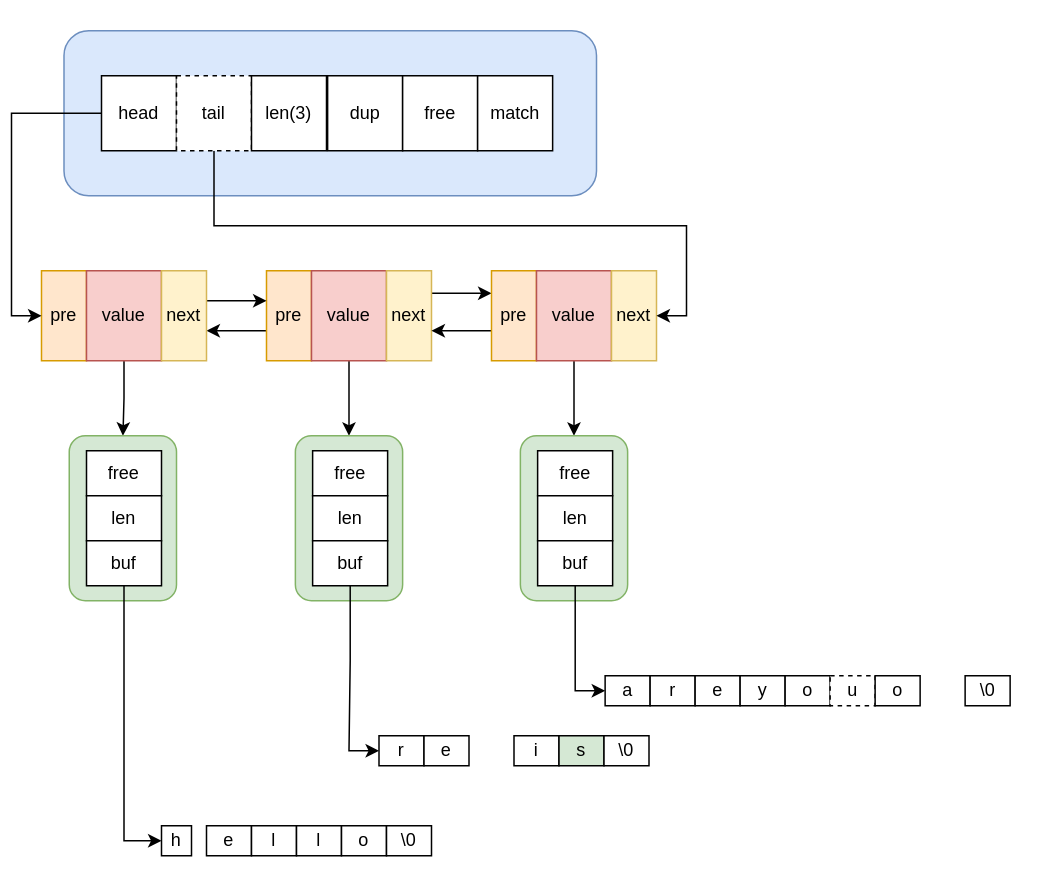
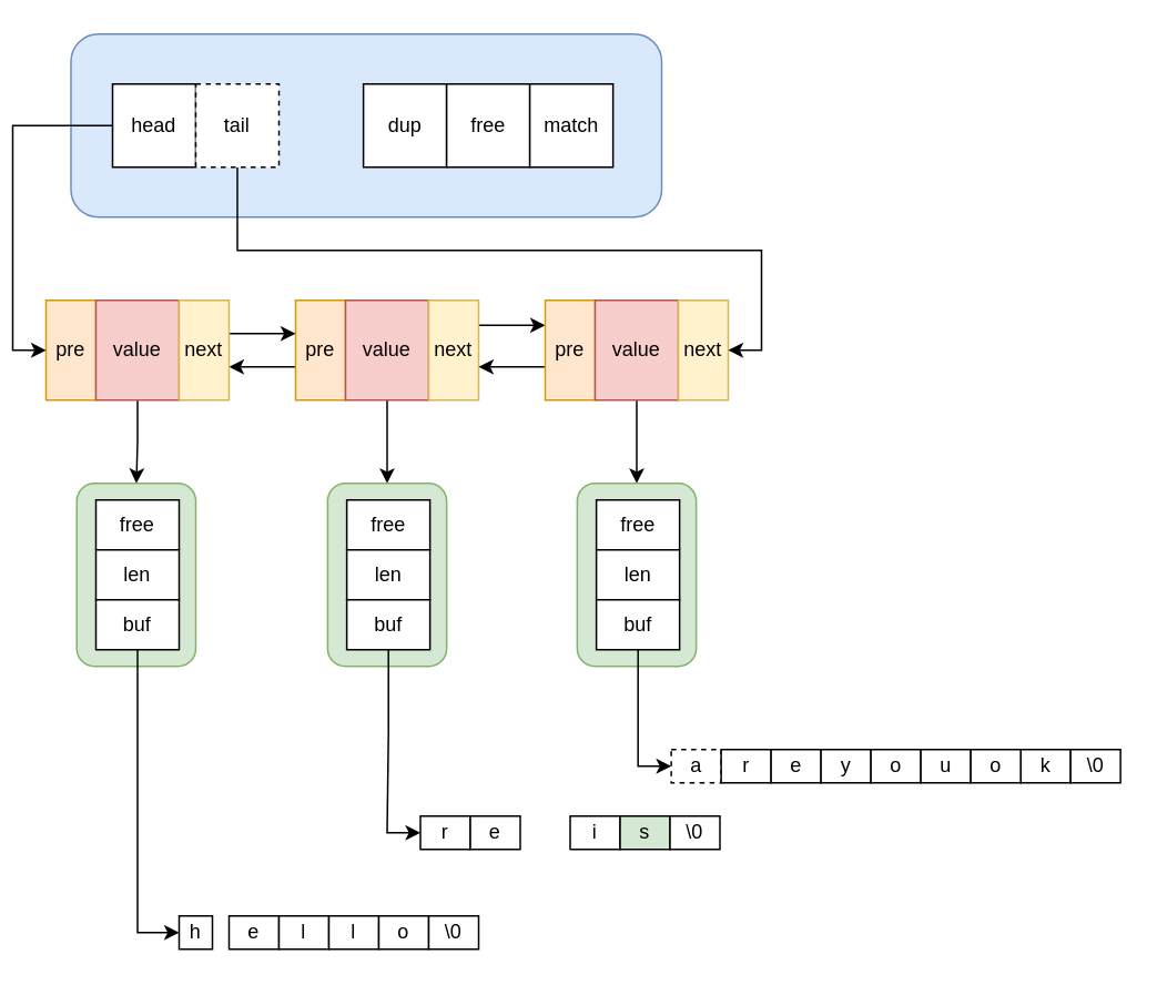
  <mxCell id="0" />
  <mxCell id="1" parent="0" />
  <mxCell id="2" value="" style="edgeStyle=orthogonalEdgeStyle;rounded=0;orthogonalLoop=1;jettySize=auto;html=1;" edge="1" parent="1" source="3" target="17"><mxGeometry relative="1" as="geometry"><Array as="points"><mxPoint x="150" y="220" /><mxPoint x="150" y="220" /></Array></mxGeometry></mxCell>
  <mxCell id="3" value="pre" style="rounded=0;whiteSpace=wrap;html=1;fillColor=#ffe6cc;strokeColor=#d79b00;" vertex="1" parent="1"><mxGeometry x="170" y="180" width="30" height="60" as="geometry" /></mxCell>
  <mxCell id="4" style="edgeStyle=orthogonalEdgeStyle;rounded=0;orthogonalLoop=1;jettySize=auto;html=1;entryX=0.5;entryY=0;entryDx=0;entryDy=0;" edge="1" parent="1" source="5" target="29"><mxGeometry relative="1" as="geometry" /></mxCell>
  <mxCell id="5" value="value" style="rounded=0;whiteSpace=wrap;html=1;fillColor=#f8cecc;strokeColor=#b85450;" vertex="1" parent="1"><mxGeometry x="200" y="180" width="50" height="60" as="geometry" /></mxCell>
  <mxCell id="6" style="edgeStyle=orthogonalEdgeStyle;rounded=0;orthogonalLoop=1;jettySize=auto;html=1;entryX=0;entryY=0.25;entryDx=0;entryDy=0;" edge="1" parent="1" source="7" target="9"><mxGeometry relative="1" as="geometry"><Array as="points"><mxPoint x="300" y="195" /><mxPoint x="300" y="195" /></Array></mxGeometry></mxCell>
  <mxCell id="7" value="next" style="rounded=0;whiteSpace=wrap;html=1;fillColor=#fff2cc;strokeColor=#d6b656;" vertex="1" parent="1"><mxGeometry x="250" y="180" width="30" height="60" as="geometry" /></mxCell>
  <mxCell id="8" value="" style="edgeStyle=orthogonalEdgeStyle;rounded=0;orthogonalLoop=1;jettySize=auto;html=1;" edge="1" parent="1" source="9" target="7"><mxGeometry relative="1" as="geometry"><Array as="points"><mxPoint x="310" y="220" /><mxPoint x="310" y="220" /></Array></mxGeometry></mxCell>
  <mxCell id="9" value="pre" style="rounded=0;whiteSpace=wrap;html=1;fillColor=#ffe6cc;strokeColor=#d79b00;" vertex="1" parent="1"><mxGeometry x="320" y="180" width="30" height="60" as="geometry" /></mxCell>
  <mxCell id="10" style="edgeStyle=orthogonalEdgeStyle;rounded=0;orthogonalLoop=1;jettySize=auto;html=1;entryX=0.5;entryY=0;entryDx=0;entryDy=0;" edge="1" parent="1" source="11" target="39"><mxGeometry relative="1" as="geometry" /></mxCell>
  <mxCell id="11" value="value" style="rounded=0;whiteSpace=wrap;html=1;fillColor=#f8cecc;strokeColor=#b85450;" vertex="1" parent="1"><mxGeometry x="350" y="180" width="50" height="60" as="geometry" /></mxCell>
  <mxCell id="12" value="next" style="rounded=0;whiteSpace=wrap;html=1;fillColor=#fff2cc;strokeColor=#d6b656;" vertex="1" parent="1"><mxGeometry x="400" y="180" width="30" height="60" as="geometry" /></mxCell>
  <mxCell id="13" value="pre" style="rounded=0;whiteSpace=wrap;html=1;fillColor=#ffe6cc;strokeColor=#d79b00;" vertex="1" parent="1"><mxGeometry x="20" y="180" width="30" height="60" as="geometry" /></mxCell>
  <mxCell id="14" value="" style="edgeStyle=orthogonalEdgeStyle;rounded=0;orthogonalLoop=1;jettySize=auto;html=1;" edge="1" parent="1" source="15" target="18"><mxGeometry relative="1" as="geometry" /></mxCell>
  <mxCell id="15" value="value" style="rounded=0;whiteSpace=wrap;html=1;fillColor=#f8cecc;strokeColor=#b85450;" vertex="1" parent="1"><mxGeometry x="50" y="180" width="50" height="60" as="geometry" /></mxCell>
  <mxCell id="16" style="edgeStyle=orthogonalEdgeStyle;rounded=0;orthogonalLoop=1;jettySize=auto;html=1;" edge="1" parent="1" source="17"><mxGeometry relative="1" as="geometry"><mxPoint x="170" y="200" as="targetPoint" /><Array as="points"><mxPoint x="150" y="200" /><mxPoint x="150" y="200" /></Array></mxGeometry></mxCell>
  <mxCell id="17" value="next" style="rounded=0;whiteSpace=wrap;html=1;fillColor=#fff2cc;strokeColor=#d6b656;" vertex="1" parent="1"><mxGeometry x="100" y="180" width="30" height="60" as="geometry" /></mxCell>
  <mxCell id="18" value="" style="rounded=1;whiteSpace=wrap;html=1;fillColor=#d5e8d4;strokeColor=#82b366;" vertex="1" parent="1"><mxGeometry x="38.5" y="290" width="71.5" height="110" as="geometry" /></mxCell>
  <mxCell id="19" value="free" style="rounded=0;whiteSpace=wrap;html=1;" vertex="1" parent="1"><mxGeometry x="50" y="300" width="50" height="30" as="geometry" /></mxCell>
  <mxCell id="20" value="len" style="rounded=0;whiteSpace=wrap;html=1;" vertex="1" parent="1"><mxGeometry x="50" y="330" width="50" height="30" as="geometry" /></mxCell>
  <mxCell id="21" style="edgeStyle=orthogonalEdgeStyle;rounded=0;orthogonalLoop=1;jettySize=auto;html=1;entryX=0;entryY=0.5;entryDx=0;entryDy=0;" edge="1" parent="1" source="22" target="23"><mxGeometry relative="1" as="geometry" /></mxCell>
  <mxCell id="22" value="buf" style="rounded=0;whiteSpace=wrap;html=1;" vertex="1" parent="1"><mxGeometry x="50" y="360" width="50" height="30" as="geometry" /></mxCell>
  <mxCell id="23" value="h" style="rounded=0;whiteSpace=wrap;html=1;" vertex="1" parent="1"><mxGeometry x="100" y="550" width="20" height="20" as="geometry" /></mxCell>
  <mxCell id="24" value="e" style="rounded=0;whiteSpace=wrap;html=1;" vertex="1" parent="1"><mxGeometry x="130" y="550" width="30" height="20" as="geometry" /></mxCell>
  <mxCell id="25" value="l" style="rounded=0;whiteSpace=wrap;html=1;" vertex="1" parent="1"><mxGeometry x="160" y="550" width="30" height="20" as="geometry" /></mxCell>
  <mxCell id="26" value="l" style="rounded=0;whiteSpace=wrap;html=1;" vertex="1" parent="1"><mxGeometry x="190" y="550" width="30" height="20" as="geometry" /></mxCell>
  <mxCell id="27" value="o" style="rounded=0;whiteSpace=wrap;html=1;" vertex="1" parent="1"><mxGeometry x="220" y="550" width="30" height="20" as="geometry" /></mxCell>
  <mxCell id="28" value="\0" style="rounded=0;whiteSpace=wrap;html=1;" vertex="1" parent="1"><mxGeometry x="250" y="550" width="30" height="20" as="geometry" /></mxCell>
  <mxCell id="29" value="" style="rounded=1;whiteSpace=wrap;html=1;fillColor=#d5e8d4;strokeColor=#82b366;" vertex="1" parent="1"><mxGeometry x="189.25" y="290" width="71.5" height="110" as="geometry" /></mxCell>
  <mxCell id="30" value="free" style="rounded=0;whiteSpace=wrap;html=1;" vertex="1" parent="1"><mxGeometry x="200.75" y="300" width="50" height="30" as="geometry" /></mxCell>
  <mxCell id="31" value="len" style="rounded=0;whiteSpace=wrap;html=1;" vertex="1" parent="1"><mxGeometry x="200.75" y="330" width="50" height="30" as="geometry" /></mxCell>
  <mxCell id="32" style="edgeStyle=orthogonalEdgeStyle;rounded=0;orthogonalLoop=1;jettySize=auto;html=1;entryX=0;entryY=0.5;entryDx=0;entryDy=0;" edge="1" parent="1" source="33" target="34"><mxGeometry relative="1" as="geometry" /></mxCell>
  <mxCell id="33" value="buf" style="rounded=0;whiteSpace=wrap;html=1;" vertex="1" parent="1"><mxGeometry x="200.75" y="360" width="50" height="30" as="geometry" /></mxCell>
  <mxCell id="34" value="r" style="rounded=0;whiteSpace=wrap;html=1;" vertex="1" parent="1"><mxGeometry x="245" y="490" width="30" height="20" as="geometry" /></mxCell>
  <mxCell id="35" value="e" style="rounded=0;whiteSpace=wrap;html=1;" vertex="1" parent="1"><mxGeometry x="275" y="490" width="30" height="20" as="geometry" /></mxCell>
  <mxCell id="36" value="i" style="rounded=0;whiteSpace=wrap;html=1;" vertex="1" parent="1"><mxGeometry x="335" y="490" width="30" height="20" as="geometry" /></mxCell>
  <mxCell id="37" value="s" style="rounded=0;whiteSpace=wrap;html=1;fillColor=#d5e8d4;" vertex="1" parent="1"><mxGeometry x="365" y="490" width="30" height="20" as="geometry" /></mxCell>
  <mxCell id="38" value="\0" style="rounded=0;whiteSpace=wrap;html=1;" vertex="1" parent="1"><mxGeometry x="395" y="490" width="30" height="20" as="geometry" /></mxCell>
  <mxCell id="39" value="" style="rounded=1;whiteSpace=wrap;html=1;fillColor=#d5e8d4;strokeColor=#82b366;" vertex="1" parent="1"><mxGeometry x="339.25" y="290" width="71.5" height="110" as="geometry" /></mxCell>
  <mxCell id="40" value="free" style="rounded=0;whiteSpace=wrap;html=1;" vertex="1" parent="1"><mxGeometry x="350.75" y="300" width="50" height="30" as="geometry" /></mxCell>
  <mxCell id="41" value="len" style="rounded=0;whiteSpace=wrap;html=1;" vertex="1" parent="1"><mxGeometry x="350.75" y="330" width="50" height="30" as="geometry" /></mxCell>
  <mxCell id="42" style="edgeStyle=orthogonalEdgeStyle;rounded=0;orthogonalLoop=1;jettySize=auto;html=1;entryX=0;entryY=0.5;entryDx=0;entryDy=0;" edge="1" parent="1" source="43" target="44"><mxGeometry relative="1" as="geometry" /></mxCell>
  <mxCell id="43" value="buf" style="rounded=0;whiteSpace=wrap;html=1;" vertex="1" parent="1"><mxGeometry x="350.75" y="360" width="50" height="30" as="geometry" /></mxCell>
- <mxCell id="44" value="a" style="rounded=0;whiteSpace=wrap;html=1;" vertex="1" parent="1"><mxGeometry x="395.75" y="450" width="30" height="20" as="geometry" /></mxCell>
+ <mxCell id="44" value="a" style="rounded=0;whiteSpace=wrap;html=1;dashed=1;" vertex="1" parent="1"><mxGeometry x="395.75" y="450" width="30" height="20" as="geometry" /></mxCell>
  <mxCell id="45" value="r" style="rounded=0;whiteSpace=wrap;html=1;" vertex="1" parent="1"><mxGeometry x="425.75" y="450" width="30" height="20" as="geometry" /></mxCell>
  <mxCell id="46" value="e" style="rounded=0;whiteSpace=wrap;html=1;" vertex="1" parent="1"><mxGeometry x="455.75" y="450" width="30" height="20" as="geometry" /></mxCell>
  <mxCell id="47" value="y" style="rounded=0;whiteSpace=wrap;html=1;" vertex="1" parent="1"><mxGeometry x="485.75" y="450" width="30" height="20" as="geometry" /></mxCell>
  <mxCell id="48" value="o" style="rounded=0;whiteSpace=wrap;html=1;" vertex="1" parent="1"><mxGeometry x="515.75" y="450" width="30" height="20" as="geometry" /></mxCell>
- <mxCell id="49" value="u" style="rounded=0;whiteSpace=wrap;html=1;dashed=1;" vertex="1" parent="1"><mxGeometry x="545.75" y="450" width="30" height="20" as="geometry" /></mxCell>
+ <mxCell id="49" value="u" style="rounded=0;whiteSpace=wrap;html=1;" vertex="1" parent="1"><mxGeometry x="545.75" y="450" width="30" height="20" as="geometry" /></mxCell>
+ <mxCell id="50" value="k" style="rounded=0;whiteSpace=wrap;html=1;" vertex="1" parent="1"><mxGeometry x="605.75" y="450" width="30" height="20" as="geometry" /></mxCell>
  <mxCell id="51" value="o" style="rounded=0;whiteSpace=wrap;html=1;" vertex="1" parent="1"><mxGeometry x="575.75" y="450" width="30" height="20" as="geometry" /></mxCell>
  <mxCell id="52" value="\0" style="rounded=0;whiteSpace=wrap;html=1;" vertex="1" parent="1"><mxGeometry x="635.75" y="450" width="30" height="20" as="geometry" /></mxCell>
  <mxCell id="53" value="" style="rounded=1;whiteSpace=wrap;html=1;fillColor=#dae8fc;strokeColor=#6c8ebf;" vertex="1" parent="1"><mxGeometry x="35" y="20" width="355" height="110" as="geometry" /></mxCell>
  <mxCell id="54" style="edgeStyle=orthogonalEdgeStyle;rounded=0;orthogonalLoop=1;jettySize=auto;html=1;entryX=0;entryY=0.5;entryDx=0;entryDy=0;" edge="1" parent="1" source="55" target="13"><mxGeometry relative="1" as="geometry" /></mxCell>
  <mxCell id="55" value="head" style="rounded=0;whiteSpace=wrap;html=1;" vertex="1" parent="1"><mxGeometry x="60" y="50" width="50" height="50" as="geometry" /></mxCell>
  <mxCell id="56" style="edgeStyle=orthogonalEdgeStyle;rounded=0;orthogonalLoop=1;jettySize=auto;html=1;entryX=1;entryY=0.5;entryDx=0;entryDy=0;" edge="1" parent="1" source="57" target="12"><mxGeometry relative="1" as="geometry"><Array as="points"><mxPoint x="135" y="150" /><mxPoint x="450" y="150" /><mxPoint x="450" y="210" /></Array></mxGeometry></mxCell>
  <mxCell id="57" value="tail" style="rounded=0;whiteSpace=wrap;html=1;dashed=1;" vertex="1" parent="1"><mxGeometry x="110" y="50" width="50" height="50" as="geometry" /></mxCell>
- <mxCell id="58" value="len(3)" style="rounded=0;whiteSpace=wrap;html=1;" vertex="1" parent="1"><mxGeometry x="160" y="50" width="50" height="50" as="geometry" /></mxCell>
  <mxCell id="59" value="dup" style="rounded=0;whiteSpace=wrap;html=1;" vertex="1" parent="1"><mxGeometry x="210.75" y="50" width="50" height="50" as="geometry" /></mxCell>
  <mxCell id="60" value="free" style="rounded=0;whiteSpace=wrap;html=1;" vertex="1" parent="1"><mxGeometry x="260.75" y="50" width="50" height="50" as="geometry" /></mxCell>
  <mxCell id="61" value="match" style="rounded=0;whiteSpace=wrap;html=1;" vertex="1" parent="1"><mxGeometry x="310.75" y="50" width="50" height="50" as="geometry" /></mxCell>
